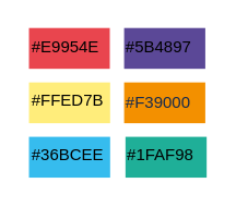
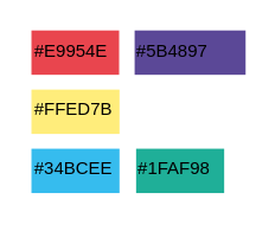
  <mxCell id="0" />
  <mxCell id="1" parent="0" />
  <mxCell id="2" value="&lt;span style=&quot;color: rgb(0, 0, 0); font-family: Helvetica; font-size: 12px; font-style: normal; font-variant-ligatures: normal; font-variant-caps: normal; font-weight: 400; letter-spacing: normal; orphans: 2; text-align: left; text-indent: 0px; text-transform: none; widows: 2; word-spacing: 0px; -webkit-text-stroke-width: 0px; text-decoration-thickness: initial; text-decoration-style: initial; text-decoration-color: initial; float: none; display: inline !important;&quot;&gt;#FFED7B&lt;/span&gt;" style="text;whiteSpace=wrap;html=1;fontColor=#1FAF98;fillColor=#FFED7B;labelBackgroundColor=none;" vertex="1" parent="1"><mxGeometry x="20.74" y="60" width="59.51" height="30" as="geometry" /></mxCell>
- <mxCell id="3" value="&lt;p&gt;&lt;span style=&quot;color: rgb(23, 43, 77);&quot;&gt;&lt;font style=&quot;font-size: 12px;&quot;&gt;#F39000&lt;/font&gt;&lt;/span&gt;&lt;/p&gt;" style="text;whiteSpace=wrap;html=1;fontColor=#1FAF98;fillColor=#F39000;labelBackgroundColor=none;fontFamily=Helvetica;verticalAlign=middle;" vertex="1" parent="1"><mxGeometry x="90.49" y="60" width="59.51" height="30" as="geometry" /></mxCell>
  <mxCell id="4" value="&lt;span style=&quot;color: rgb(0, 0, 0);&quot;&gt;#E9954E&lt;/span&gt;" style="text;whiteSpace=wrap;html=1;fontColor=#1FAF98;fillColor=#E9454E;" vertex="1" parent="1"><mxGeometry x="20.74" y="20" width="59.26" height="30" as="geometry" /></mxCell>
- <mxCell id="5" value="&lt;span style=&quot;color: rgb(0, 0, 0);&quot;&gt;#5B4897&lt;/span&gt;" style="text;whiteSpace=wrap;html=1;fontColor=#1FAF98;fillColor=#5B4897;" vertex="1" parent="1"><mxGeometry x="90.49" y="20" width="59.51" height="30" as="geometry" /></mxCell>
- <mxCell id="6" value="&lt;meta charset=&quot;utf-8&quot;&gt;&lt;span style=&quot;color: rgb(0, 0, 0); font-family: Helvetica; font-size: 12px; font-style: normal; font-variant-ligatures: normal; font-variant-caps: normal; font-weight: 400; letter-spacing: normal; orphans: 2; text-align: left; text-indent: 0px; text-transform: none; widows: 2; word-spacing: 0px; -webkit-text-stroke-width: 0px; text-decoration-thickness: initial; text-decoration-style: initial; text-decoration-color: initial; float: none; display: inline !important;&quot;&gt;#36BCEE&lt;/span&gt;" style="text;whiteSpace=wrap;html=1;fontColor=#1FAF98;fillColor=#36BCEE;labelBackgroundColor=none;" vertex="1" parent="1"><mxGeometry x="20.74" y="100" width="59.51" height="30" as="geometry" /></mxCell>
+ <mxCell id="5" value="&lt;span style=&quot;color: rgb(0, 0, 0);&quot;&gt;#5B4897&lt;/span&gt;" style="text;whiteSpace=wrap;html=1;fontColor=#1FAF98;fillColor=#5B4897;" vertex="1" parent="1"><mxGeometry x="90.49" y="20" width="75" height="30" as="geometry" /></mxCell>
+ <mxCell id="6" value="&lt;meta charset=&quot;utf-8&quot;&gt;&lt;span style=&quot;color: rgb(0, 0, 0); font-family: Helvetica; font-size: 12px; font-style: normal; font-variant-ligatures: normal; font-variant-caps: normal; font-weight: 400; letter-spacing: normal; orphans: 2; text-align: left; text-indent: 0px; text-transform: none; widows: 2; word-spacing: 0px; -webkit-text-stroke-width: 0px; text-decoration-thickness: initial; text-decoration-style: initial; text-decoration-color: initial; float: none; display: inline !important;&quot;&gt;#34BCEE&lt;/span&gt;" style="text;whiteSpace=wrap;html=1;fontColor=#1FAF98;fillColor=#36BCEE;labelBackgroundColor=none;" vertex="1" parent="1"><mxGeometry x="20.74" y="100" width="59.51" height="30" as="geometry" /></mxCell>
  <mxCell id="7" value="&lt;meta charset=&quot;utf-8&quot;&gt;&lt;span style=&quot;color: rgb(0, 0, 0); font-family: Helvetica; font-size: 12px; font-style: normal; font-variant-ligatures: normal; font-variant-caps: normal; font-weight: 400; letter-spacing: normal; orphans: 2; text-align: left; text-indent: 0px; text-transform: none; widows: 2; word-spacing: 0px; -webkit-text-stroke-width: 0px; text-decoration-thickness: initial; text-decoration-style: initial; text-decoration-color: initial; float: none; display: inline !important;&quot;&gt;#1FAF98&lt;/span&gt;" style="text;whiteSpace=wrap;html=1;fontColor=#1FAF98;fillColor=#1FAF98;labelBackgroundColor=none;" vertex="1" parent="1"><mxGeometry x="91.49" y="100" width="59.51" height="30" as="geometry" /></mxCell>
